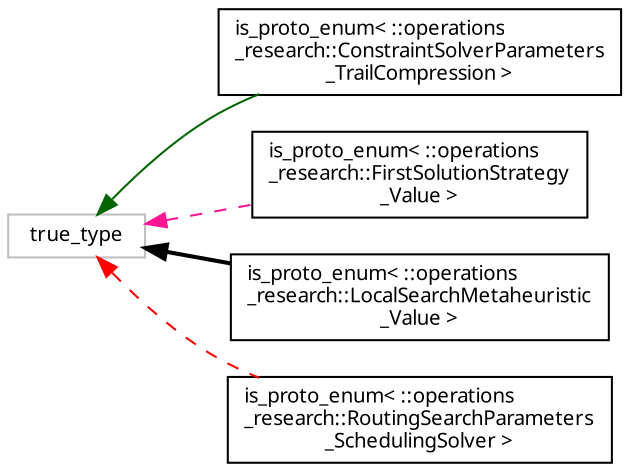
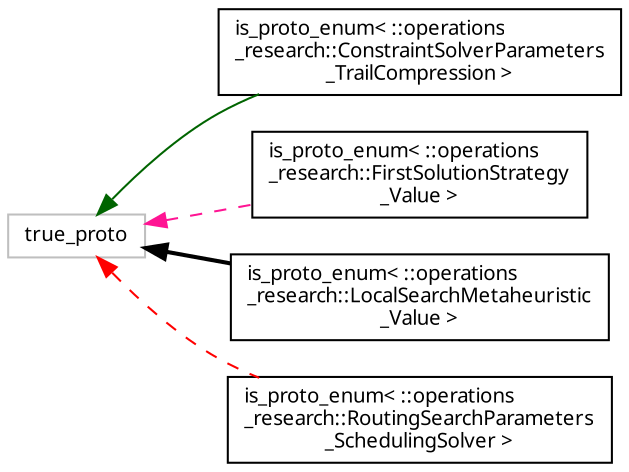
  digraph {
    rankdir=LR
    fontname="Noto Sans"
    node [color=black fillcolor=white fontname="Noto Sans" fontsize=10 shape=record style=filled]
    edge [dir=back fontname="Noto Sans" fontsize=10 labelfontname=Helvetica labelfontsize=10 style=dashed]
-   n1 [color=grey75 height=0.2 label=true_type width=0.4]
+   n1 [color=grey75 height=0.2 label=true_proto width=0.4]
    n2 [height=0.2 label="is_proto_enum\< ::operations\l_research::ConstraintSolverParameters\l_TrailCompression \>" width=0.4]
    n3 [height=0.2 label="is_proto_enum\< ::operations\l_research::FirstSolutionStrategy\l_Value \>" width=0.4]
    n4 [height=0.2 label="is_proto_enum\< ::operations\l_research::LocalSearchMetaheuristic\l_Value \>" width=0.4]
    n5 [height=0.2 label="is_proto_enum\< ::operations\l_research::RoutingSearchParameters\l_SchedulingSolver \>" width=0.4]
    n1 -> n2 [color=darkgreen style=solid]
    n1 -> n3 [color=deeppink]
    n1 -> n4 [color=black style=bold]
    n1 -> n5 [color=red]
  }
